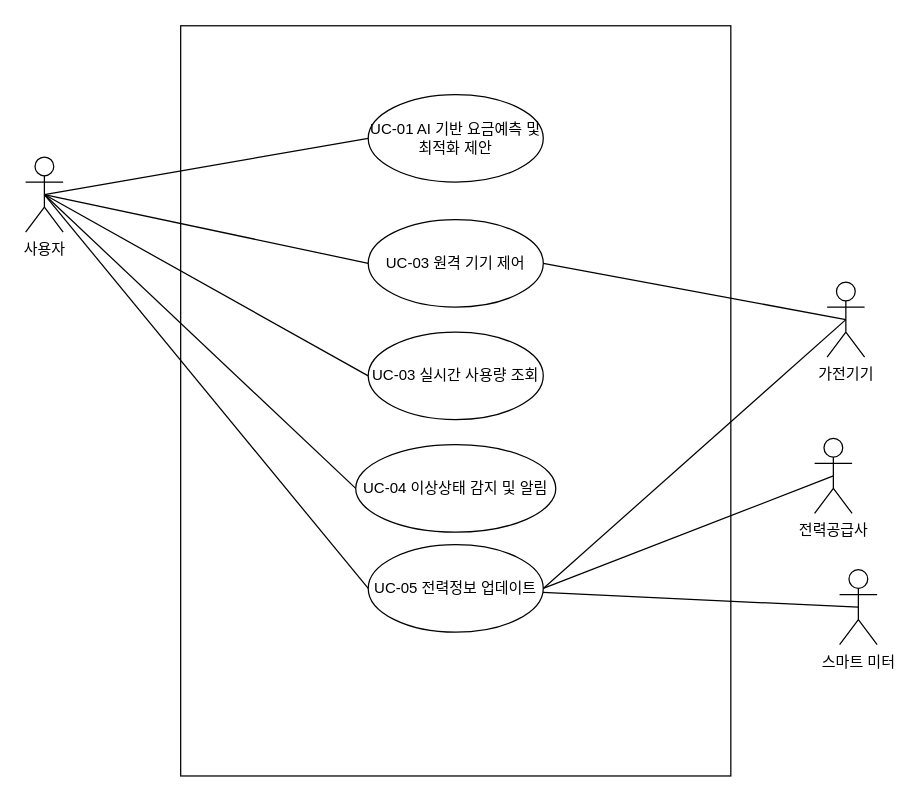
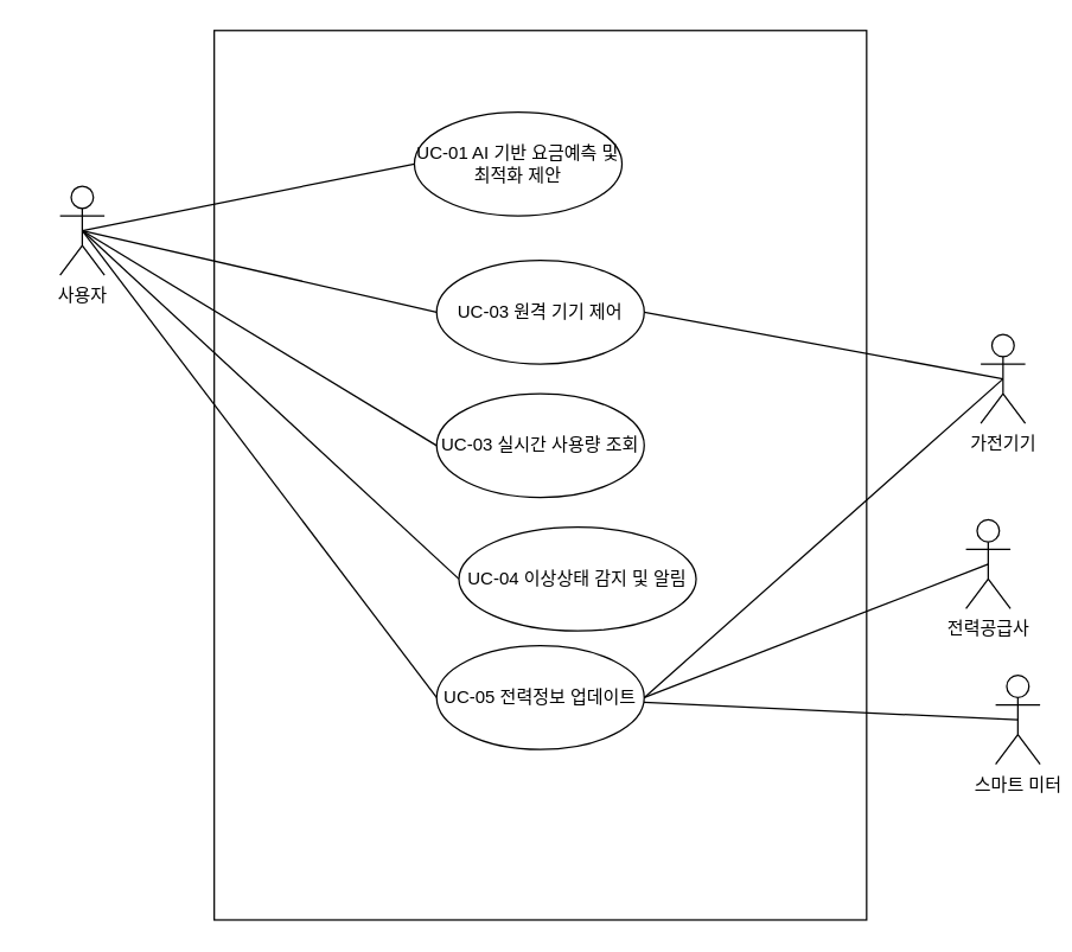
  <mxCell id="0" />
  <mxCell id="1" parent="0" />
  <mxCell id="2" value="&lt;h3&gt;&lt;br&gt;&lt;/h3&gt;" style="rounded=0;whiteSpace=wrap;html=1;" vertex="1" parent="1"><mxGeometry x="144" y="20" width="440" height="600" as="geometry" /></mxCell>
  <mxCell id="3" style="rounded=0;orthogonalLoop=1;jettySize=auto;html=1;exitX=0.5;exitY=0.5;exitDx=0;exitDy=0;exitPerimeter=0;entryX=0;entryY=0.5;entryDx=0;entryDy=0;endArrow=none;endFill=0;" edge="1" parent="1" source="8" target="17"><mxGeometry relative="1" as="geometry" /></mxCell>
  <mxCell id="4" style="rounded=0;orthogonalLoop=1;jettySize=auto;html=1;exitX=0.5;exitY=0.5;exitDx=0;exitDy=0;exitPerimeter=0;entryX=0;entryY=0.5;entryDx=0;entryDy=0;endArrow=none;endFill=0;" edge="1" parent="1" source="8" target="15"><mxGeometry relative="1" as="geometry" /></mxCell>
  <mxCell id="5" style="rounded=0;orthogonalLoop=1;jettySize=auto;html=1;exitX=0.5;exitY=0.5;exitDx=0;exitDy=0;exitPerimeter=0;entryX=0;entryY=0.5;entryDx=0;entryDy=0;endArrow=none;endFill=0;" edge="1" parent="1" source="8" target="13"><mxGeometry relative="1" as="geometry" /></mxCell>
  <mxCell id="6" style="rounded=0;orthogonalLoop=1;jettySize=auto;html=1;exitX=0.5;exitY=0.5;exitDx=0;exitDy=0;exitPerimeter=0;entryX=0;entryY=0.5;entryDx=0;entryDy=0;endArrow=none;endFill=0;" edge="1" parent="1" source="8" target="14"><mxGeometry relative="1" as="geometry" /></mxCell>
  <mxCell id="7" style="rounded=0;orthogonalLoop=1;jettySize=auto;html=1;exitX=0.5;exitY=0.5;exitDx=0;exitDy=0;exitPerimeter=0;entryX=0;entryY=0.5;entryDx=0;entryDy=0;endArrow=none;endFill=0;jumpStyle=none;" edge="1" parent="1" source="8" target="18"><mxGeometry relative="1" as="geometry" /></mxCell>
- <mxCell id="8" value="사용자" style="shape=umlActor;verticalLabelPosition=bottom;verticalAlign=top;html=1;" vertex="1" parent="1"><mxGeometry x="20" y="125" width="30" height="60" as="geometry" /></mxCell>
+ <mxCell id="8" value="사용자" style="shape=umlActor;verticalLabelPosition=bottom;verticalAlign=top;html=1;" vertex="1" parent="1"><mxGeometry x="40" y="125" width="30" height="60" as="geometry" /></mxCell>
  <mxCell id="9" value="가전기기" style="shape=umlActor;verticalLabelPosition=bottom;verticalAlign=top;html=1;" vertex="1" parent="1"><mxGeometry x="661" y="225" width="30" height="60" as="geometry" /></mxCell>
  <mxCell id="10" style="rounded=0;orthogonalLoop=1;jettySize=auto;html=1;exitX=0.5;exitY=0.5;exitDx=0;exitDy=0;exitPerimeter=0;endArrow=none;endFill=0;" edge="1" parent="1" source="11" target="17"><mxGeometry relative="1" as="geometry" /></mxCell>
  <mxCell id="11" value="스마트 미터" style="shape=umlActor;verticalLabelPosition=bottom;verticalAlign=top;html=1;" vertex="1" parent="1"><mxGeometry x="671" y="455" width="30" height="60" as="geometry" /></mxCell>
  <mxCell id="12" value="전력공급사" style="shape=umlActor;verticalLabelPosition=bottom;verticalAlign=top;html=1;" vertex="1" parent="1"><mxGeometry x="651" y="350" width="30" height="60" as="geometry" /></mxCell>
- <mxCell id="13" value="UC-01 AI 기반 요금예측 및 최적화 제안" style="ellipse;whiteSpace=wrap;html=1;" vertex="1" parent="1"><mxGeometry x="294" y="75" width="140" height="70" as="geometry" /></mxCell>
+ <mxCell id="13" value="UC-01 AI 기반 요금예측 및 최적화 제안" style="ellipse;whiteSpace=wrap;html=1;" vertex="1" parent="1"><mxGeometry x="279" y="75" width="140" height="70" as="geometry" /></mxCell>
  <mxCell id="14" value="UC-03 실시간 사용량 조회" style="ellipse;whiteSpace=wrap;html=1;" vertex="1" parent="1"><mxGeometry x="294" y="265" width="140" height="70" as="geometry" /></mxCell>
  <mxCell id="15" value="UC-03 원격 기기 제어" style="ellipse;whiteSpace=wrap;html=1;" vertex="1" parent="1"><mxGeometry x="294" y="175" width="140" height="70" as="geometry" /></mxCell>
  <mxCell id="16" style="rounded=0;orthogonalLoop=1;jettySize=auto;html=1;exitX=1;exitY=0.5;exitDx=0;exitDy=0;endArrow=none;endFill=0;entryX=0.5;entryY=0.5;entryDx=0;entryDy=0;entryPerimeter=0;" edge="1" parent="1" source="17" target="12"><mxGeometry relative="1" as="geometry" /></mxCell>
  <mxCell id="17" value="UC-05 전력정보 업데이트" style="ellipse;whiteSpace=wrap;html=1;" vertex="1" parent="1"><mxGeometry x="294" y="435" width="140" height="70" as="geometry" /></mxCell>
- <mxCell id="18" value="UC-04 이상상태 감지 및 알림" style="ellipse;whiteSpace=wrap;html=1;" vertex="1" parent="1"><mxGeometry x="284" y="355" width="160" height="70" as="geometry" /></mxCell>
+ <mxCell id="18" value="UC-04 이상상태 감지 및 알림" style="ellipse;whiteSpace=wrap;html=1;" vertex="1" parent="1"><mxGeometry x="309" y="355" width="160" height="70" as="geometry" /></mxCell>
  <mxCell id="19" style="rounded=0;orthogonalLoop=1;jettySize=auto;html=1;exitX=1;exitY=0.5;exitDx=0;exitDy=0;entryX=0.5;entryY=0.5;entryDx=0;entryDy=0;entryPerimeter=0;endArrow=none;endFill=0;" edge="1" parent="1" source="15" target="9"><mxGeometry relative="1" as="geometry" /></mxCell>
  <mxCell id="20" style="rounded=0;orthogonalLoop=1;jettySize=auto;html=1;exitX=1;exitY=0.5;exitDx=0;exitDy=0;entryX=0.5;entryY=0.5;entryDx=0;entryDy=0;entryPerimeter=0;endArrow=none;endFill=0;" edge="1" parent="1" source="17" target="9"><mxGeometry relative="1" as="geometry" /></mxCell>
